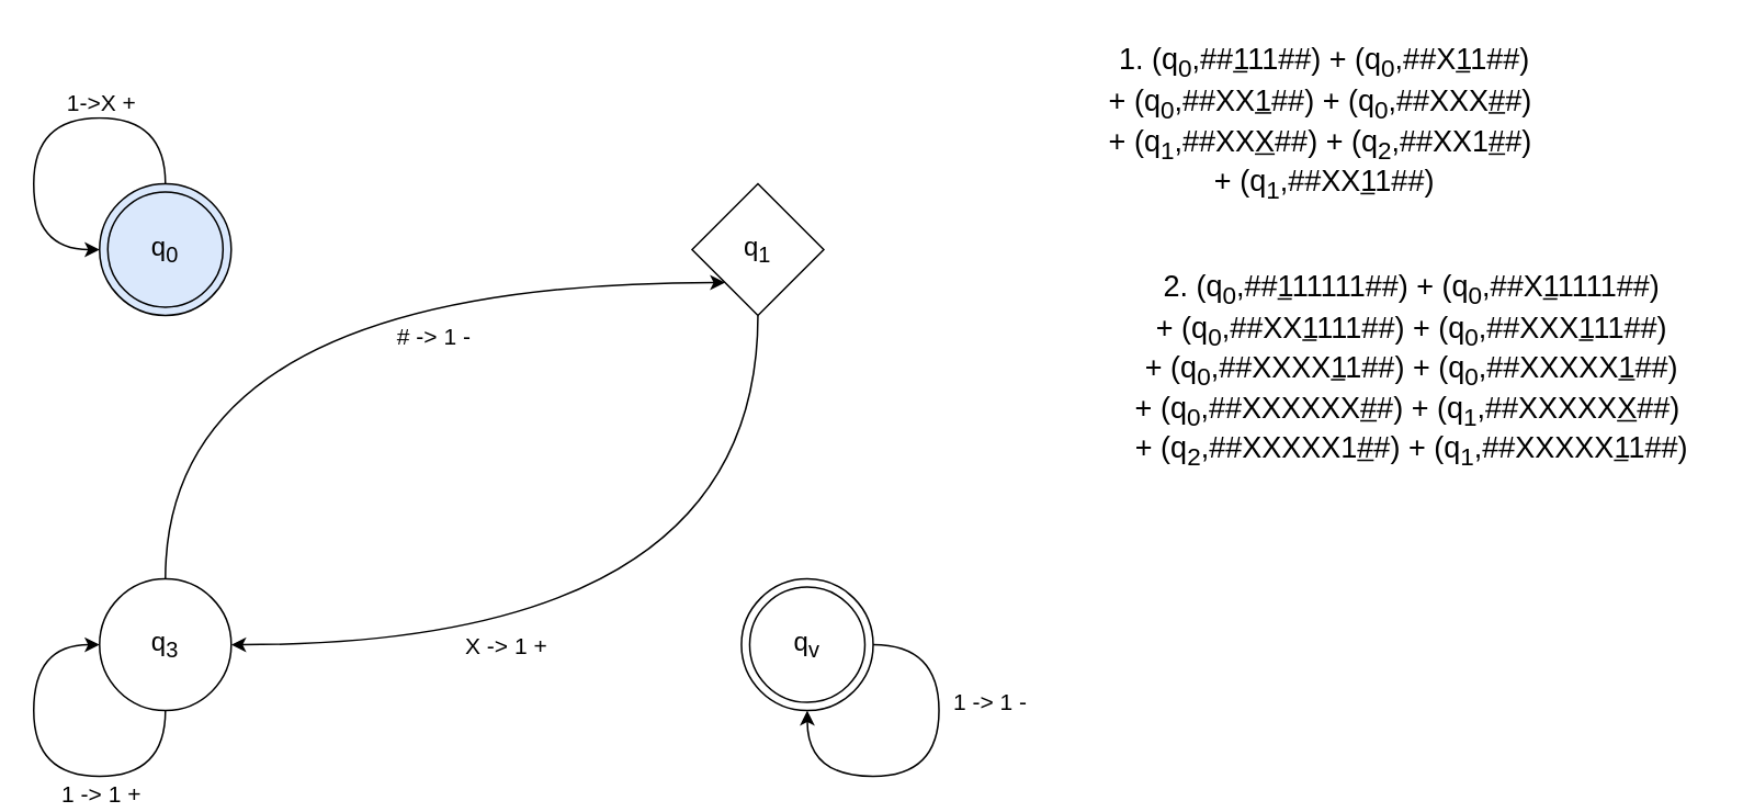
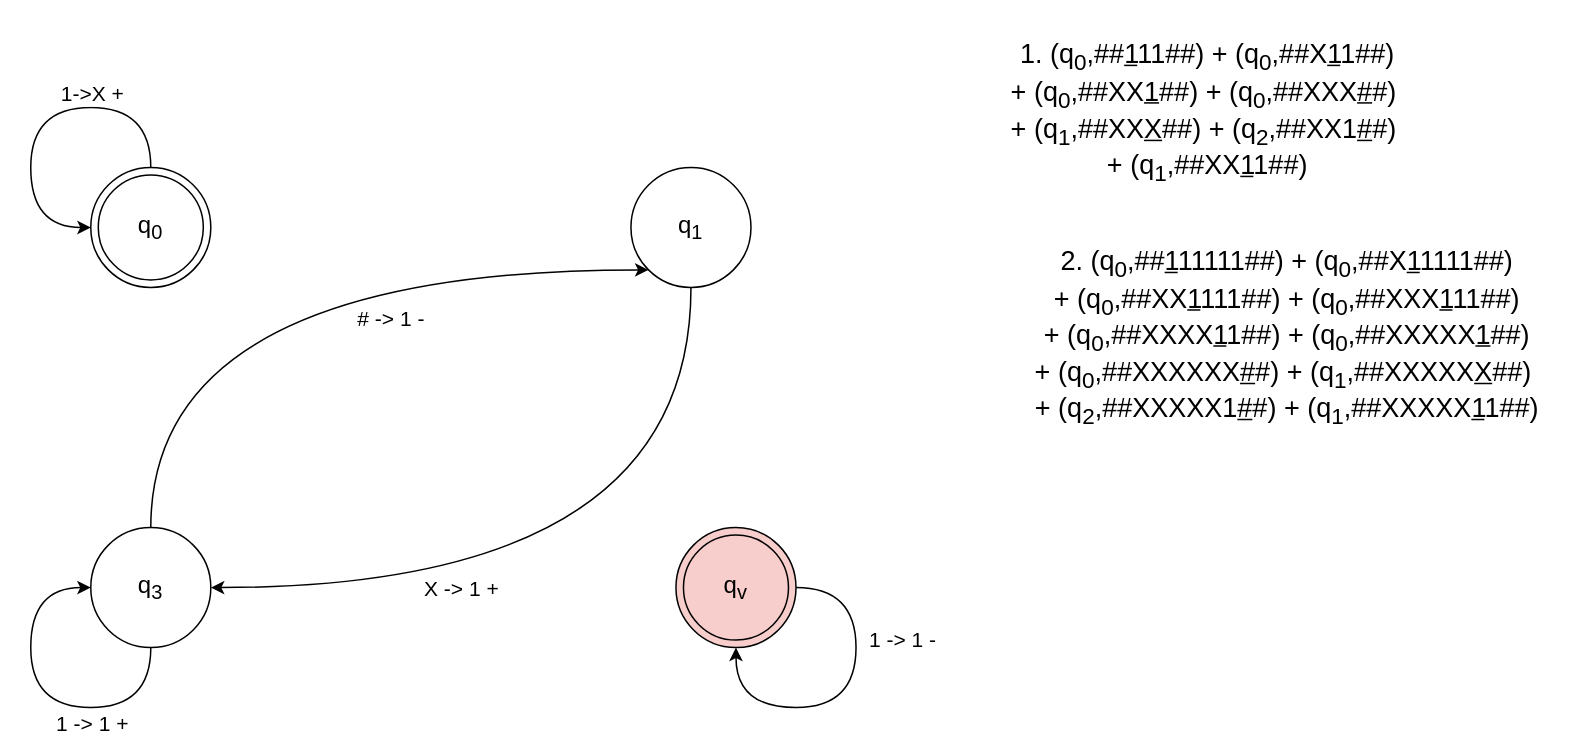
  <mxCell id="0" />
  <mxCell id="1" parent="0" />
- <mxCell id="2" value="&lt;font style=&quot;font-size: 16px;&quot;&gt;q&lt;sub&gt;0&lt;/sub&gt;&lt;/font&gt;" style="ellipse;whiteSpace=wrap;html=1;aspect=fixed;strokeWidth=1;fillColor=#dae8fc;" parent="1" vertex="1"><mxGeometry x="60" y="111" width="80" height="80" as="geometry" /></mxCell>
- <mxCell id="3" value="&lt;font style=&quot;font-size: 16px;&quot;&gt;q&lt;sub&gt;v&lt;/sub&gt;&lt;/font&gt;" style="ellipse;whiteSpace=wrap;html=1;aspect=fixed;" parent="1" vertex="1"><mxGeometry x="450" y="351" width="80" height="80" as="geometry" /></mxCell>
+ <mxCell id="2" value="&lt;font style=&quot;font-size: 16px;&quot;&gt;q&lt;sub&gt;0&lt;/sub&gt;&lt;/font&gt;" style="ellipse;whiteSpace=wrap;html=1;aspect=fixed;strokeWidth=1;" parent="1" vertex="1"><mxGeometry x="60" y="111" width="80" height="80" as="geometry" /></mxCell>
+ <mxCell id="3" value="&lt;font style=&quot;font-size: 16px;&quot;&gt;q&lt;sub&gt;v&lt;/sub&gt;&lt;/font&gt;" style="ellipse;whiteSpace=wrap;html=1;aspect=fixed;fillColor=#f8cecc;" parent="1" vertex="1"><mxGeometry x="450" y="351" width="80" height="80" as="geometry" /></mxCell>
  <mxCell id="4" style="edgeStyle=orthogonalEdgeStyle;rounded=0;orthogonalLoop=1;jettySize=auto;html=1;exitX=1;exitY=0.5;exitDx=0;exitDy=0;entryX=0.5;entryY=1;entryDx=0;entryDy=0;curved=1;startArrow=classic;startFill=1;endArrow=none;endFill=0;" parent="1" source="6" target="9" edge="1"><mxGeometry relative="1" as="geometry" /></mxCell>
  <mxCell id="5" value="&lt;font style=&quot;font-size: 14px;&quot;&gt;X -&amp;gt; 1 +&lt;/font&gt;" style="edgeLabel;html=1;align=center;verticalAlign=middle;resizable=0;points=[];" parent="4" vertex="1" connectable="0"><mxGeometry x="-0.344" y="28" relative="1" as="geometry"><mxPoint x="-5" y="28" as="offset" /></mxGeometry></mxCell>
  <mxCell id="6" value="&lt;font style=&quot;font-size: 16px;&quot;&gt;q&lt;sub&gt;3&lt;/sub&gt;&lt;/font&gt;" style="ellipse;whiteSpace=wrap;html=1;aspect=fixed;" parent="1" vertex="1"><mxGeometry x="60" y="351" width="80" height="80" as="geometry" /></mxCell>
  <mxCell id="7" style="rounded=0;orthogonalLoop=1;jettySize=auto;html=1;exitX=0;exitY=1;exitDx=0;exitDy=0;entryX=0.5;entryY=0;entryDx=0;entryDy=0;edgeStyle=orthogonalEdgeStyle;curved=1;strokeColor=default;startArrow=classic;startFill=1;endArrow=none;endFill=0;" parent="1" source="9" target="6" edge="1"><mxGeometry relative="1" as="geometry" /></mxCell>
  <mxCell id="8" value="&lt;font style=&quot;font-size: 14px;&quot;&gt;# -&amp;gt; 1 -&lt;/font&gt;" style="edgeLabel;html=1;align=center;verticalAlign=middle;resizable=0;points=[];" parent="7" vertex="1" connectable="0"><mxGeometry x="-0.207" y="25" relative="1" as="geometry"><mxPoint x="28" y="7" as="offset" /></mxGeometry></mxCell>
- <mxCell id="9" value="&lt;font style=&quot;font-size: 16px;&quot;&gt;q&lt;sub&gt;1&lt;/sub&gt;&lt;/font&gt;" style="rhombus;whiteSpace=wrap;html=1;aspect=fixed;" parent="1" vertex="1"><mxGeometry x="420" y="111" width="80" height="80" as="geometry" /></mxCell>
+ <mxCell id="9" value="&lt;font style=&quot;font-size: 16px;&quot;&gt;q&lt;sub&gt;1&lt;/sub&gt;&lt;/font&gt;" style="ellipse;whiteSpace=wrap;html=1;aspect=fixed;" parent="1" vertex="1"><mxGeometry x="420" y="111" width="80" height="80" as="geometry" /></mxCell>
  <mxCell id="10" style="edgeStyle=orthogonalEdgeStyle;rounded=0;orthogonalLoop=1;jettySize=auto;html=1;entryX=0;entryY=0.5;entryDx=0;entryDy=0;curved=1;" parent="1" source="2" target="2" edge="1"><mxGeometry relative="1" as="geometry"><Array as="points"><mxPoint x="100" y="71" /><mxPoint x="20" y="71" /><mxPoint x="20" y="151" /></Array></mxGeometry></mxCell>
  <mxCell id="11" value="&lt;font style=&quot;font-size: 14px;&quot;&gt;1-&amp;gt;X +&lt;/font&gt;" style="edgeLabel;html=1;align=center;verticalAlign=middle;resizable=0;points=[];" parent="10" vertex="1" connectable="0"><mxGeometry x="-0.258" y="4" relative="1" as="geometry"><mxPoint x="9" y="-14" as="offset" /></mxGeometry></mxCell>
  <mxCell id="12" style="edgeStyle=orthogonalEdgeStyle;rounded=0;orthogonalLoop=1;jettySize=auto;html=1;exitX=0.5;exitY=1;exitDx=0;exitDy=0;entryX=0;entryY=0.5;entryDx=0;entryDy=0;curved=1;" parent="1" source="6" target="6" edge="1"><mxGeometry relative="1" as="geometry"><Array as="points"><mxPoint x="100" y="471" /><mxPoint x="20" y="471" /><mxPoint x="20" y="391" /></Array></mxGeometry></mxCell>
  <mxCell id="13" value="&lt;font style=&quot;font-size: 14px;&quot;&gt;1 -&amp;gt; 1 +&lt;/font&gt;" style="edgeLabel;html=1;align=center;verticalAlign=middle;resizable=0;points=[];" parent="12" vertex="1" connectable="0"><mxGeometry x="0.342" y="-1" relative="1" as="geometry"><mxPoint x="39" y="51" as="offset" /></mxGeometry></mxCell>
  <mxCell id="14" style="edgeStyle=orthogonalEdgeStyle;rounded=0;orthogonalLoop=1;jettySize=auto;html=1;exitX=1;exitY=0.5;exitDx=0;exitDy=0;entryX=0.5;entryY=1;entryDx=0;entryDy=0;curved=1;" parent="1" source="3" target="3" edge="1"><mxGeometry relative="1" as="geometry"><Array as="points"><mxPoint x="570" y="391" /><mxPoint x="570" y="471" /><mxPoint x="490" y="471" /></Array></mxGeometry></mxCell>
  <mxCell id="15" value="&lt;font style=&quot;font-size: 14px;&quot;&gt;1 -&amp;gt; 1 -&lt;/font&gt;" style="edgeLabel;html=1;align=center;verticalAlign=middle;resizable=0;points=[];" parent="14" vertex="1" connectable="0"><mxGeometry x="-0.383" y="1" relative="1" as="geometry"><mxPoint x="29" as="offset" /></mxGeometry></mxCell>
  <mxCell id="16" value="&lt;font style=&quot;font-size: 18px;&quot;&gt;1. (q&lt;sub style=&quot;&quot;&gt;0&lt;/sub&gt;,##&lt;u style=&quot;&quot;&gt;1&lt;/u&gt;11##) + (q&lt;sub style=&quot;&quot;&gt;0&lt;/sub&gt;,##X&lt;u style=&quot;&quot;&gt;1&lt;/u&gt;1##)&lt;/font&gt;&lt;div style=&quot;font-size: 18px;&quot;&gt;&lt;font style=&quot;font-size: 18px;&quot;&gt;+ (&lt;span style=&quot;background-color: initial;&quot;&gt;q&lt;/span&gt;&lt;sub style=&quot;background-color: initial;&quot;&gt;0&lt;/sub&gt;&lt;span style=&quot;background-color: initial;&quot;&gt;,&lt;/span&gt;&lt;span style=&quot;background-color: initial;&quot;&gt;##XX&lt;/span&gt;&lt;span style=&quot;background-color: initial;&quot;&gt;&lt;u&gt;1&lt;/u&gt;##&lt;/span&gt;&lt;span style=&quot;background-color: initial;&quot;&gt;)&amp;nbsp;&lt;/span&gt;&lt;span style=&quot;background-color: initial;&quot;&gt;+ (&lt;/span&gt;&lt;span style=&quot;background-color: initial;&quot;&gt;q&lt;/span&gt;&lt;span style=&quot;background-color: initial;&quot;&gt;&lt;sub&gt;0&lt;/sub&gt;&lt;/span&gt;&lt;span style=&quot;background-color: initial;&quot;&gt;,&lt;/span&gt;&lt;span style=&quot;background-color: initial;&quot;&gt;##XXX&lt;/span&gt;&lt;span style=&quot;background-color: initial;&quot;&gt;&lt;u&gt;#&lt;/u&gt;#&lt;/span&gt;&lt;span style=&quot;background-color: initial;&quot;&gt;)&amp;nbsp;&lt;/span&gt;&lt;/font&gt;&lt;/div&gt;&lt;div style=&quot;font-size: 18px;&quot;&gt;&lt;font style=&quot;font-size: 18px;&quot;&gt;+ (&lt;span style=&quot;background-color: initial;&quot;&gt;q&lt;/span&gt;&lt;span style=&quot;background-color: initial;&quot;&gt;&lt;sub&gt;1&lt;/sub&gt;&lt;/span&gt;&lt;span style=&quot;background-color: initial;&quot;&gt;,&lt;/span&gt;&lt;span style=&quot;background-color: initial;&quot;&gt;##XX&lt;u&gt;X&lt;/u&gt;&lt;/span&gt;&lt;span style=&quot;background-color: initial;&quot;&gt;##&lt;/span&gt;&lt;span style=&quot;background-color: initial;&quot;&gt;)&amp;nbsp;&lt;/span&gt;&lt;span style=&quot;background-color: initial;&quot;&gt;+ (&lt;/span&gt;&lt;span style=&quot;background-color: initial;&quot;&gt;q&lt;/span&gt;&lt;span style=&quot;background-color: initial;&quot;&gt;&lt;sub&gt;2&lt;/sub&gt;&lt;/span&gt;&lt;span style=&quot;background-color: initial;&quot;&gt;,&lt;/span&gt;&lt;span style=&quot;background-color: initial;&quot;&gt;##XX1&lt;/span&gt;&lt;span style=&quot;background-color: initial;&quot;&gt;&lt;u&gt;#&lt;/u&gt;#&lt;/span&gt;&lt;span style=&quot;background-color: initial;&quot;&gt;)&amp;nbsp;&lt;/span&gt;&lt;/font&gt;&lt;/div&gt;&lt;div style=&quot;font-size: 18px;&quot;&gt;&lt;font style=&quot;font-size: 18px;&quot;&gt;&lt;span style=&quot;background-color: initial;&quot;&gt;+ (&lt;/span&gt;&lt;span style=&quot;background-color: initial;&quot;&gt;q&lt;/span&gt;&lt;span style=&quot;background-color: initial;&quot;&gt;&lt;sub&gt;1&lt;/sub&gt;&lt;/span&gt;&lt;span style=&quot;background-color: initial;&quot;&gt;,&lt;/span&gt;&lt;span style=&quot;background-color: initial;&quot;&gt;##XX&lt;u&gt;1&lt;/u&gt;1&lt;/span&gt;&lt;span style=&quot;background-color: initial;&quot;&gt;##&lt;/span&gt;&lt;span style=&quot;background-color: initial;&quot;&gt;)&lt;/span&gt;&lt;/font&gt;&lt;/div&gt;" style="text;html=1;align=center;verticalAlign=middle;resizable=0;points=[];autosize=1;strokeColor=none;fillColor=none;" parent="1" vertex="1"><mxGeometry x="659" y="20" width="290" height="110" as="geometry" /></mxCell>
  <mxCell id="17" value="&lt;font style=&quot;font-size: 18px;&quot;&gt;2. (q&lt;sub&gt;0&lt;/sub&gt;,##&lt;u&gt;1&lt;/u&gt;11111##) + (q&lt;sub&gt;0&lt;/sub&gt;,##X&lt;u&gt;1&lt;/u&gt;1111##)&lt;/font&gt;&lt;div style=&quot;font-size: 18px;&quot;&gt;+ (&lt;span style=&quot;background-color: initial;&quot;&gt;q&lt;/span&gt;&lt;sub style=&quot;background-color: initial;&quot;&gt;0&lt;/sub&gt;&lt;span style=&quot;background-color: initial;&quot;&gt;,&lt;/span&gt;&lt;span style=&quot;background-color: initial;&quot;&gt;##XX&lt;/span&gt;&lt;span style=&quot;background-color: initial;&quot;&gt;&lt;u&gt;1&lt;/u&gt;111##&lt;/span&gt;&lt;span style=&quot;background-color: initial;&quot;&gt;)&amp;nbsp;&lt;/span&gt;&lt;span style=&quot;background-color: initial;&quot;&gt;+ (&lt;/span&gt;&lt;span style=&quot;background-color: initial;&quot;&gt;q&lt;/span&gt;&lt;span style=&quot;background-color: initial;&quot;&gt;&lt;sub&gt;0&lt;/sub&gt;&lt;/span&gt;&lt;span style=&quot;background-color: initial;&quot;&gt;,&lt;/span&gt;&lt;span style=&quot;background-color: initial;&quot;&gt;##XXX&lt;u&gt;1&lt;/u&gt;11##&lt;/span&gt;&lt;span style=&quot;background-color: initial;&quot;&gt;)&lt;/span&gt;&lt;/div&gt;&lt;div style=&quot;font-size: 18px;&quot;&gt;&lt;span style=&quot;background-color: initial;&quot;&gt;+ (&lt;/span&gt;&lt;span style=&quot;background-color: initial;&quot;&gt;q&lt;/span&gt;&lt;span style=&quot;background-color: initial;&quot;&gt;&lt;sub&gt;0&lt;/sub&gt;&lt;/span&gt;&lt;span style=&quot;background-color: initial;&quot;&gt;,&lt;/span&gt;&lt;span style=&quot;background-color: initial;&quot;&gt;##XXXX&lt;u&gt;1&lt;/u&gt;1##&lt;/span&gt;&lt;span style=&quot;background-color: initial;&quot;&gt;)&amp;nbsp;&lt;/span&gt;&lt;span style=&quot;background-color: initial;&quot;&gt;+ (&lt;/span&gt;&lt;span style=&quot;background-color: initial;&quot;&gt;q&lt;/span&gt;&lt;span style=&quot;background-color: initial;&quot;&gt;&lt;sub&gt;0&lt;/sub&gt;&lt;/span&gt;&lt;span style=&quot;background-color: initial;&quot;&gt;,&lt;/span&gt;&lt;span style=&quot;background-color: initial;&quot;&gt;##XXXXX&lt;u&gt;1&lt;/u&gt;##&lt;/span&gt;&lt;span style=&quot;background-color: initial;&quot;&gt;)&lt;/span&gt;&lt;/div&gt;&lt;div style=&quot;font-size: 18px;&quot;&gt;&lt;span style=&quot;background-color: initial;&quot;&gt;+ (&lt;/span&gt;&lt;span style=&quot;background-color: initial;&quot;&gt;q&lt;/span&gt;&lt;span style=&quot;background-color: initial;&quot;&gt;&lt;sub&gt;0&lt;/sub&gt;&lt;/span&gt;&lt;span style=&quot;background-color: initial;&quot;&gt;,&lt;/span&gt;&lt;span style=&quot;background-color: initial;&quot;&gt;##XXXXXX&lt;u&gt;#&lt;/u&gt;#&lt;/span&gt;&lt;span style=&quot;background-color: initial;&quot;&gt;)&amp;nbsp;&lt;/span&gt;&lt;span style=&quot;background-color: initial;&quot;&gt;+ (&lt;/span&gt;&lt;span style=&quot;background-color: initial;&quot;&gt;q&lt;/span&gt;&lt;span style=&quot;background-color: initial;&quot;&gt;&lt;sub&gt;1&lt;/sub&gt;&lt;/span&gt;&lt;span style=&quot;background-color: initial;&quot;&gt;,&lt;/span&gt;&lt;span style=&quot;background-color: initial;&quot;&gt;##XXXXX&lt;u&gt;X&lt;/u&gt;&lt;/span&gt;&lt;span style=&quot;background-color: initial;&quot;&gt;##&lt;/span&gt;&lt;span style=&quot;background-color: initial;&quot;&gt;)&amp;nbsp;&lt;/span&gt;&lt;/div&gt;&lt;div style=&quot;font-size: 18px;&quot;&gt;&lt;span style=&quot;background-color: initial;&quot;&gt;+ (&lt;/span&gt;&lt;span style=&quot;background-color: initial;&quot;&gt;q&lt;/span&gt;&lt;span style=&quot;background-color: initial;&quot;&gt;&lt;sub&gt;2&lt;/sub&gt;&lt;/span&gt;&lt;span style=&quot;background-color: initial;&quot;&gt;,&lt;/span&gt;&lt;span style=&quot;background-color: initial;&quot;&gt;##XXXXX1&lt;/span&gt;&lt;span style=&quot;background-color: initial;&quot;&gt;&lt;u&gt;#&lt;/u&gt;#&lt;/span&gt;&lt;span style=&quot;background-color: initial;&quot;&gt;)&amp;nbsp;&lt;/span&gt;&lt;span style=&quot;background-color: initial;&quot;&gt;+ (&lt;/span&gt;&lt;span style=&quot;background-color: initial;&quot;&gt;q&lt;/span&gt;&lt;span style=&quot;background-color: initial;&quot;&gt;&lt;sub&gt;1&lt;/sub&gt;&lt;/span&gt;&lt;span style=&quot;background-color: initial;&quot;&gt;,&lt;/span&gt;&lt;span style=&quot;background-color: initial;&quot;&gt;##XXXXX&lt;u&gt;1&lt;/u&gt;1&lt;/span&gt;&lt;span style=&quot;background-color: initial;&quot;&gt;##&lt;/span&gt;&lt;span style=&quot;background-color: initial;&quot;&gt;)&lt;/span&gt;&lt;/div&gt;" style="text;html=1;align=center;verticalAlign=middle;resizable=0;points=[];autosize=1;strokeColor=none;fillColor=none;" parent="1" vertex="1"><mxGeometry x="677" y="155" width="360" height="140" as="geometry" /></mxCell>
  <mxCell id="18" value="" style="ellipse;whiteSpace=wrap;html=1;aspect=fixed;fillColor=none;" vertex="1" parent="1"><mxGeometry x="455" y="356" width="70" height="70" as="geometry" /></mxCell>
  <mxCell id="19" value="" style="ellipse;whiteSpace=wrap;html=1;aspect=fixed;fillColor=none;" vertex="1" parent="1"><mxGeometry x="65" y="116" width="70" height="70" as="geometry" /></mxCell>
